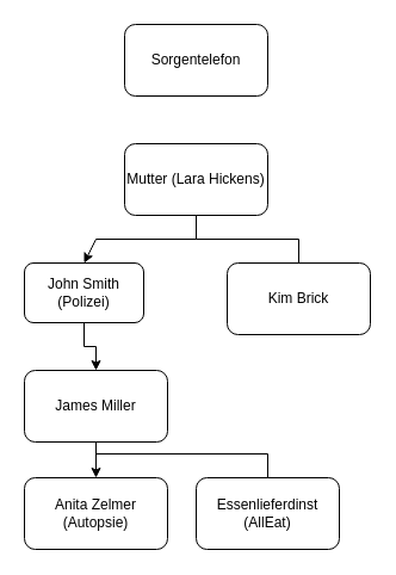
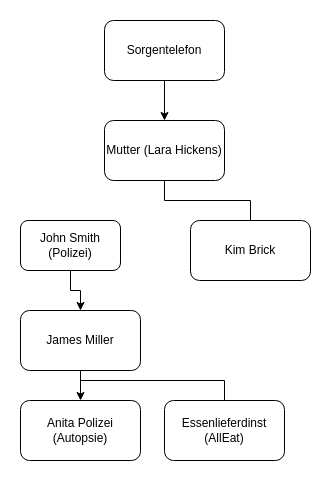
  <mxCell id="0" />
  <mxCell id="1" parent="0" />
  <mxCell id="2" value="Sorgentelefon" style="rounded=1;whiteSpace=wrap;html=1;" parent="1" vertex="1"><mxGeometry x="104" y="20" width="120" height="60" as="geometry" /></mxCell>
  <mxCell id="3" value="Mutter (Lara Hickens)" style="rounded=1;whiteSpace=wrap;html=1;" parent="1" vertex="1"><mxGeometry x="104" y="120" width="120" height="60" as="geometry" /></mxCell>
- <mxCell id="5" value="" style="endArrow=classic;html=1;rounded=0;exitX=0.5;exitY=1;exitDx=0;exitDy=0;entryX=0.5;entryY=0;entryDx=0;entryDy=0;" parent="1" source="3" target="7" edge="1"><mxGeometry width="50" height="50" relative="1" as="geometry"><mxPoint x="130" y="290" as="sourcePoint" /><mxPoint x="90" y="230" as="targetPoint" /><Array as="points"><mxPoint x="164" y="200" /><mxPoint x="80" y="200" /></Array></mxGeometry></mxCell>
+ <mxCell id="4" value="" style="endArrow=classic;html=1;rounded=0;entryX=0.5;entryY=0;entryDx=0;entryDy=0;exitX=0.5;exitY=1;exitDx=0;exitDy=0;" parent="1" source="2" target="3" edge="1"><mxGeometry width="50" height="50" relative="1" as="geometry"><mxPoint x="130" y="120" as="sourcePoint" /><mxPoint x="180" y="70" as="targetPoint" /></mxGeometry></mxCell>
  <mxCell id="6" value="" style="edgeStyle=orthogonalEdgeStyle;rounded=0;orthogonalLoop=1;jettySize=auto;html=1;" parent="1" source="7" target="10" edge="1"><mxGeometry relative="1" as="geometry" /></mxCell>
  <mxCell id="7" value="John Smith (Polizei)" style="rounded=1;whiteSpace=wrap;html=1;" parent="1" vertex="1"><mxGeometry x="20" y="220" width="100" height="50" as="geometry" /></mxCell>
  <mxCell id="8" value="" style="edgeStyle=orthogonalEdgeStyle;rounded=0;orthogonalLoop=1;jettySize=auto;html=1;" parent="1" source="10" target="13" edge="1"><mxGeometry relative="1" as="geometry" /></mxCell>
  <mxCell id="9" style="edgeStyle=orthogonalEdgeStyle;rounded=0;orthogonalLoop=1;jettySize=auto;html=1;entryX=0.5;entryY=0;entryDx=0;entryDy=0;endArrow=none;" edge="1" parent="1" source="10" target="14"><mxGeometry relative="1" as="geometry"><Array as="points"><mxPoint x="80" y="380" /><mxPoint x="224" y="380" /></Array></mxGeometry></mxCell>
  <mxCell id="10" value="James Miller" style="rounded=1;whiteSpace=wrap;html=1;" parent="1" vertex="1"><mxGeometry x="20" y="310" width="120" height="60" as="geometry" /></mxCell>
  <mxCell id="11" value="Kim Brick" style="rounded=1;whiteSpace=wrap;html=1;" parent="1" vertex="1"><mxGeometry x="190" y="220" width="120" height="60" as="geometry" /></mxCell>
  <mxCell id="12" value="" style="endArrow=none;html=1;rounded=0;entryX=0.5;entryY=0;entryDx=0;entryDy=0;exitX=0.5;exitY=1;exitDx=0;exitDy=0;" parent="1" source="3" target="11" edge="1"><mxGeometry width="50" height="50" relative="1" as="geometry"><mxPoint x="200" y="310" as="sourcePoint" /><mxPoint x="250" y="260" as="targetPoint" /><Array as="points"><mxPoint x="164" y="200" /><mxPoint x="250" y="200" /></Array></mxGeometry></mxCell>
- <mxCell id="13" value="Anita Zelmer (Autopsie)" style="rounded=1;whiteSpace=wrap;html=1;" parent="1" vertex="1"><mxGeometry x="20" y="400" width="120" height="60" as="geometry" /></mxCell>
+ <mxCell id="13" value="Anita Polizei (Autopsie)" style="rounded=1;whiteSpace=wrap;html=1;" parent="1" vertex="1"><mxGeometry x="20" y="400" width="120" height="60" as="geometry" /></mxCell>
  <mxCell id="14" value="Essenlieferdinst (AllEat)" style="rounded=1;whiteSpace=wrap;html=1;" vertex="1" parent="1"><mxGeometry x="164" y="400" width="120" height="60" as="geometry" /></mxCell>
